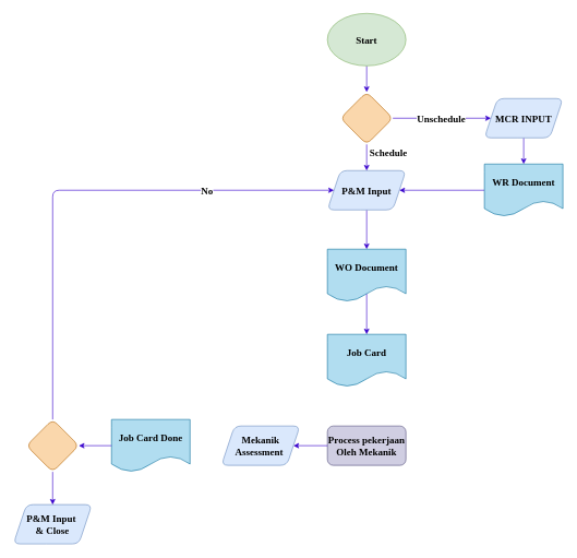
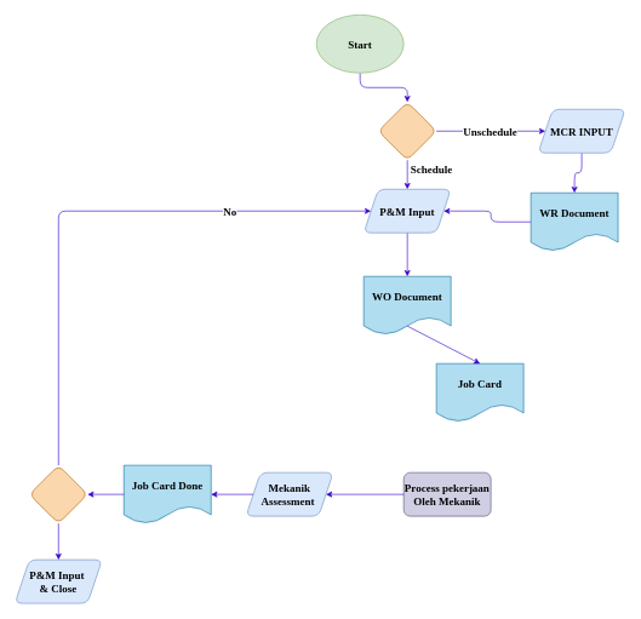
  <mxCell id="0" />
  <mxCell id="1" parent="0" />
  <mxCell id="2" style="edgeStyle=orthogonalEdgeStyle;rounded=1;hachureGap=4;orthogonalLoop=1;jettySize=auto;html=1;exitX=0.5;exitY=1;exitDx=0;exitDy=0;entryX=0.5;entryY=0;entryDx=0;entryDy=0;fontFamily=Architects Daughter;fontSource=https%3A%2F%2Ffonts.googleapis.com%2Fcss%3Ffamily%3DArchitects%2BDaughter;fillColor=#6a00ff;strokeColor=#3700CC;fontSize=15;" parent="1" source="3" target="7" edge="1"><mxGeometry relative="1" as="geometry" /></mxCell>
- <mxCell id="3" value="&lt;b style=&quot;font-size: 15px;&quot;&gt;Start&lt;/b&gt;" style="ellipse;whiteSpace=wrap;html=1;hachureGap=4;fontFamily=Architects Daughter;fontSource=https%3A%2F%2Ffonts.googleapis.com%2Fcss%3Ffamily%3DArchitects%2BDaughter;fillColor=#d5e8d4;strokeColor=#82b366;rounded=1;fontSize=15;" parent="1" vertex="1"><mxGeometry x="500" y="20" width="120" height="80" as="geometry" /></mxCell>
+ <mxCell id="3" value="&lt;b style=&quot;font-size: 15px;&quot;&gt;Start&lt;/b&gt;" style="ellipse;whiteSpace=wrap;html=1;hachureGap=4;fontFamily=Architects Daughter;fontSource=https%3A%2F%2Ffonts.googleapis.com%2Fcss%3Ffamily%3DArchitects%2BDaughter;fillColor=#d5e8d4;strokeColor=#82b366;rounded=1;fontSize=15;" parent="1" vertex="1"><mxGeometry x="435" y="20" width="120" height="80" as="geometry" /></mxCell>
  <mxCell id="4" style="edgeStyle=orthogonalEdgeStyle;rounded=1;hachureGap=4;orthogonalLoop=1;jettySize=auto;html=1;exitX=1;exitY=0.5;exitDx=0;exitDy=0;entryX=0;entryY=0.5;entryDx=0;entryDy=0;fontFamily=Architects Daughter;fontSource=https%3A%2F%2Ffonts.googleapis.com%2Fcss%3Ffamily%3DArchitects%2BDaughter;fillColor=#6a00ff;strokeColor=#3700CC;fontSize=15;" parent="1" source="7" target="10" edge="1"><mxGeometry relative="1" as="geometry" /></mxCell>
  <mxCell id="5" value="&lt;b style=&quot;font-size: 15px;&quot;&gt;Unschedule&lt;/b&gt;" style="edgeLabel;html=1;align=center;verticalAlign=middle;resizable=0;points=[];hachureGap=4;fontFamily=Architects Daughter;fontSource=https%3A%2F%2Ffonts.googleapis.com%2Fcss%3Ffamily%3DArchitects%2BDaughter;rounded=1;fontSize=15;" parent="4" vertex="1" connectable="0"><mxGeometry x="-0.347" y="-3" relative="1" as="geometry"><mxPoint x="24" y="-3" as="offset" /></mxGeometry></mxCell>
  <mxCell id="6" style="edgeStyle=orthogonalEdgeStyle;rounded=1;hachureGap=4;orthogonalLoop=1;jettySize=auto;html=1;exitX=0.5;exitY=1;exitDx=0;exitDy=0;entryX=0.5;entryY=0;entryDx=0;entryDy=0;fontFamily=Architects Daughter;fontSource=https%3A%2F%2Ffonts.googleapis.com%2Fcss%3Ffamily%3DArchitects%2BDaughter;fillColor=#6a00ff;strokeColor=#3700CC;fontSize=15;" parent="1" source="7" target="12" edge="1"><mxGeometry relative="1" as="geometry" /></mxCell>
  <mxCell id="7" value="" style="rhombus;whiteSpace=wrap;html=1;hachureGap=4;fontFamily=Architects Daughter;fontSource=https%3A%2F%2Ffonts.googleapis.com%2Fcss%3Ffamily%3DArchitects%2BDaughter;fillColor=#fad7ac;strokeColor=#b46504;rounded=1;fontSize=15;" parent="1" vertex="1"><mxGeometry x="520" y="140" width="80" height="80" as="geometry" /></mxCell>
- <mxCell id="8" value="&lt;b style=&quot;font-size: 15px;&quot;&gt;Process pekerjaan Oleh Mekanik&lt;/b&gt;" style="rounded=1;whiteSpace=wrap;html=1;hachureGap=4;fontFamily=Architects Daughter;fontSource=https%3A%2F%2Ffonts.googleapis.com%2Fcss%3Ffamily%3DArchitects%2BDaughter;fillColor=#d0cee2;strokeColor=#56517e;fontSize=15;" parent="1" vertex="1"><mxGeometry x="500" y="650" width="120" height="60" as="geometry" /></mxCell>
+ <mxCell id="8" value="&lt;b style=&quot;font-size: 15px;&quot;&gt;Process pekerjaan Oleh Mekanik&lt;/b&gt;" style="rounded=1;whiteSpace=wrap;html=1;hachureGap=4;fontFamily=Architects Daughter;fontSource=https%3A%2F%2Ffonts.googleapis.com%2Fcss%3Ffamily%3DArchitects%2BDaughter;fillColor=#d0cee2;strokeColor=#56517e;fontSize=15;" parent="1" vertex="1"><mxGeometry x="555" y="650" width="120" height="60" as="geometry" /></mxCell>
  <mxCell id="9" style="edgeStyle=orthogonalEdgeStyle;rounded=1;hachureGap=4;orthogonalLoop=1;jettySize=auto;html=1;exitX=0.5;exitY=1;exitDx=0;exitDy=0;entryX=0.5;entryY=0;entryDx=0;entryDy=0;fontFamily=Architects Daughter;fontSource=https%3A%2F%2Ffonts.googleapis.com%2Fcss%3Ffamily%3DArchitects%2BDaughter;fillColor=#6a00ff;strokeColor=#3700CC;fontSize=15;" parent="1" source="10" target="14" edge="1"><mxGeometry relative="1" as="geometry" /></mxCell>
  <mxCell id="10" value="&lt;b style=&quot;font-size: 15px;&quot;&gt;MCR INPUT&lt;/b&gt;" style="shape=parallelogram;perimeter=parallelogramPerimeter;whiteSpace=wrap;html=1;fixedSize=1;hachureGap=4;fontFamily=Architects Daughter;fontSource=https%3A%2F%2Ffonts.googleapis.com%2Fcss%3Ffamily%3DArchitects%2BDaughter;fillColor=#dae8fc;strokeColor=#6c8ebf;rounded=1;fontSize=15;" parent="1" vertex="1"><mxGeometry x="740" y="150" width="120" height="60" as="geometry" /></mxCell>
  <mxCell id="11" style="edgeStyle=orthogonalEdgeStyle;rounded=1;hachureGap=4;orthogonalLoop=1;jettySize=auto;html=1;exitX=0.5;exitY=1;exitDx=0;exitDy=0;entryX=0.5;entryY=0;entryDx=0;entryDy=0;fontFamily=Architects Daughter;fontSource=https%3A%2F%2Ffonts.googleapis.com%2Fcss%3Ffamily%3DArchitects%2BDaughter;fillColor=#6a00ff;strokeColor=#3700CC;fontSize=15;" parent="1" source="12" target="15" edge="1"><mxGeometry relative="1" as="geometry" /></mxCell>
  <mxCell id="12" value="&lt;b style=&quot;font-size: 15px;&quot;&gt;P&amp;amp;M Input&lt;/b&gt;" style="shape=parallelogram;perimeter=parallelogramPerimeter;whiteSpace=wrap;html=1;fixedSize=1;hachureGap=4;fontFamily=Architects Daughter;fontSource=https%3A%2F%2Ffonts.googleapis.com%2Fcss%3Ffamily%3DArchitects%2BDaughter;fillColor=#dae8fc;strokeColor=#6c8ebf;rounded=1;fontSize=15;" parent="1" vertex="1"><mxGeometry x="500" y="260" width="120" height="60" as="geometry" /></mxCell>
  <mxCell id="13" style="edgeStyle=orthogonalEdgeStyle;rounded=1;hachureGap=4;orthogonalLoop=1;jettySize=auto;html=1;exitX=0;exitY=0.5;exitDx=0;exitDy=0;entryX=1;entryY=0.5;entryDx=0;entryDy=0;fontFamily=Architects Daughter;fontSource=https%3A%2F%2Ffonts.googleapis.com%2Fcss%3Ffamily%3DArchitects%2BDaughter;fillColor=#6a00ff;strokeColor=#3700CC;fontSize=15;" parent="1" source="14" target="12" edge="1"><mxGeometry relative="1" as="geometry" /></mxCell>
- <mxCell id="14" value="&lt;b style=&quot;font-size: 15px;&quot;&gt;WR Document&lt;/b&gt;" style="shape=document;whiteSpace=wrap;html=1;boundedLbl=1;hachureGap=4;fontFamily=Architects Daughter;fontSource=https%3A%2F%2Ffonts.googleapis.com%2Fcss%3Ffamily%3DArchitects%2BDaughter;fillColor=#b1ddf0;strokeColor=#10739e;rounded=1;fontSize=15;" parent="1" vertex="1"><mxGeometry x="740" y="250" width="120" height="80" as="geometry" /></mxCell>
+ <mxCell id="14" value="&lt;b style=&quot;font-size: 15px;&quot;&gt;WR Document&lt;/b&gt;" style="shape=document;whiteSpace=wrap;html=1;boundedLbl=1;hachureGap=4;fontFamily=Architects Daughter;fontSource=https%3A%2F%2Ffonts.googleapis.com%2Fcss%3Ffamily%3DArchitects%2BDaughter;fillColor=#b1ddf0;strokeColor=#10739e;rounded=1;fontSize=15;" parent="1" vertex="1"><mxGeometry x="730" y="265" width="120" height="80" as="geometry" /></mxCell>
  <mxCell id="15" value="&lt;b style=&quot;font-size: 15px;&quot;&gt;WO Document&lt;/b&gt;" style="shape=document;whiteSpace=wrap;html=1;boundedLbl=1;hachureGap=4;fontFamily=Architects Daughter;fontSource=https%3A%2F%2Ffonts.googleapis.com%2Fcss%3Ffamily%3DArchitects%2BDaughter;fillColor=#b1ddf0;strokeColor=#10739e;rounded=1;fontSize=15;" parent="1" vertex="1"><mxGeometry x="500" y="380" width="120" height="80" as="geometry" /></mxCell>
- <mxCell id="16" value="&lt;b style=&quot;font-size: 15px;&quot;&gt;Job Card&lt;/b&gt;" style="shape=document;whiteSpace=wrap;html=1;boundedLbl=1;hachureGap=4;fontFamily=Architects Daughter;fontSource=https%3A%2F%2Ffonts.googleapis.com%2Fcss%3Ffamily%3DArchitects%2BDaughter;fillColor=#b1ddf0;strokeColor=#10739e;rounded=1;fontSize=15;" parent="1" vertex="1"><mxGeometry x="500" y="510" width="120" height="80" as="geometry" /></mxCell>
+ <mxCell id="16" value="&lt;b style=&quot;font-size: 15px;&quot;&gt;Job Card&lt;/b&gt;" style="shape=document;whiteSpace=wrap;html=1;boundedLbl=1;hachureGap=4;fontFamily=Architects Daughter;fontSource=https%3A%2F%2Ffonts.googleapis.com%2Fcss%3Ffamily%3DArchitects%2BDaughter;fillColor=#b1ddf0;strokeColor=#10739e;rounded=1;fontSize=15;" parent="1" vertex="1"><mxGeometry x="600" y="500" width="120" height="80" as="geometry" /></mxCell>
  <mxCell id="17" style="edgeStyle=orthogonalEdgeStyle;rounded=1;hachureGap=4;orthogonalLoop=1;jettySize=auto;html=1;entryX=0;entryY=0.5;entryDx=0;entryDy=0;fontFamily=Architects Daughter;fontSource=https%3A%2F%2Ffonts.googleapis.com%2Fcss%3Ffamily%3DArchitects%2BDaughter;fillColor=#6a00ff;strokeColor=#3700CC;fontStyle=1;exitX=0.5;exitY=0;exitDx=0;exitDy=0;fontSize=15;" parent="1" source="19" target="12" edge="1"><mxGeometry relative="1" as="geometry"><Array as="points"><mxPoint x="80" y="290" /></Array><mxPoint x="80" y="630" as="sourcePoint" /><mxPoint x="180" y="280" as="targetPoint" /></mxGeometry></mxCell>
  <mxCell id="18" value="No" style="edgeLabel;html=1;align=center;verticalAlign=middle;resizable=0;points=[];hachureGap=4;fontFamily=Architects Daughter;fontSource=https%3A%2F%2Ffonts.googleapis.com%2Fcss%3Ffamily%3DArchitects%2BDaughter;fontStyle=1;rounded=1;fontSize=15;" parent="17" vertex="1" connectable="0"><mxGeometry x="0.722" relative="1" as="geometry"><mxPoint x="-87" as="offset" /></mxGeometry></mxCell>
  <mxCell id="19" value="" style="rhombus;whiteSpace=wrap;html=1;hachureGap=4;fontFamily=Architects Daughter;fontSource=https%3A%2F%2Ffonts.googleapis.com%2Fcss%3Ffamily%3DArchitects%2BDaughter;fillColor=#fad7ac;strokeColor=#b46504;rounded=1;fontSize=15;" parent="1" vertex="1"><mxGeometry x="40" y="640" width="80" height="80" as="geometry" /></mxCell>
  <mxCell id="20" value="" style="endArrow=classic;html=1;rounded=1;hachureGap=4;fontFamily=Architects Daughter;fontSource=https%3A%2F%2Ffonts.googleapis.com%2Fcss%3Ffamily%3DArchitects%2BDaughter;exitX=0.5;exitY=0.854;exitDx=0;exitDy=0;exitPerimeter=0;entryX=0.5;entryY=0;entryDx=0;entryDy=0;fillColor=#6a00ff;strokeColor=#3700CC;fontSize=15;" parent="1" source="15" target="16" edge="1"><mxGeometry width="50" height="50" relative="1" as="geometry"><mxPoint x="590" y="590" as="sourcePoint" /><mxPoint x="640" y="540" as="targetPoint" /></mxGeometry></mxCell>
  <mxCell id="21" value="&lt;b style=&quot;font-size: 15px;&quot;&gt;Schedule&lt;/b&gt;" style="text;html=1;align=center;verticalAlign=middle;resizable=0;points=[];autosize=1;strokeColor=none;fillColor=none;fontFamily=Architects Daughter;fontSource=https%3A%2F%2Ffonts.googleapis.com%2Fcss%3Ffamily%3DArchitects%2BDaughter;rounded=1;fontSize=15;" parent="1" vertex="1"><mxGeometry x="553" y="218" width="80" height="30" as="geometry" /></mxCell>
  <mxCell id="22" value="&lt;b style=&quot;font-size: 15px;&quot;&gt;Job Card Done&lt;/b&gt;" style="shape=document;whiteSpace=wrap;html=1;boundedLbl=1;hachureGap=4;fontFamily=Architects Daughter;fontSource=https%3A%2F%2Ffonts.googleapis.com%2Fcss%3Ffamily%3DArchitects%2BDaughter;fillColor=#b1ddf0;strokeColor=#10739e;rounded=1;fontSize=15;" vertex="1" parent="1"><mxGeometry x="170" y="640" width="120" height="80" as="geometry" /></mxCell>
  <mxCell id="23" style="edgeStyle=orthogonalEdgeStyle;rounded=1;hachureGap=4;orthogonalLoop=1;jettySize=auto;html=1;exitX=0;exitY=0.5;exitDx=0;exitDy=0;fontFamily=Architects Daughter;fontSource=https%3A%2F%2Ffonts.googleapis.com%2Fcss%3Ffamily%3DArchitects%2BDaughter;fillColor=#6a00ff;strokeColor=#3700CC;entryX=1;entryY=0.5;entryDx=0;entryDy=0;fontSize=15;" edge="1" parent="1" source="8" target="24"><mxGeometry relative="1" as="geometry"><mxPoint x="510" y="750" as="sourcePoint" /><mxPoint x="460" y="680" as="targetPoint" /></mxGeometry></mxCell>
  <mxCell id="24" value="&lt;b style=&quot;font-size: 15px;&quot;&gt;Mekanik Assessment&amp;nbsp;&lt;/b&gt;" style="shape=parallelogram;perimeter=parallelogramPerimeter;whiteSpace=wrap;html=1;fixedSize=1;hachureGap=4;fontFamily=Architects Daughter;fontSource=https%3A%2F%2Ffonts.googleapis.com%2Fcss%3Ffamily%3DArchitects%2BDaughter;fillColor=#dae8fc;strokeColor=#6c8ebf;rounded=1;fontSize=15;" vertex="1" parent="1"><mxGeometry x="338" y="650" width="120" height="60" as="geometry" /></mxCell>
  <mxCell id="25" value="&lt;b style=&quot;font-size: 15px;&quot;&gt;P&amp;amp;M Input&amp;nbsp;&lt;/b&gt;&lt;div style=&quot;font-size: 15px;&quot;&gt;&lt;b style=&quot;font-size: 15px;&quot;&gt;&amp;amp; Close&lt;/b&gt;&lt;/div&gt;" style="shape=parallelogram;perimeter=parallelogramPerimeter;whiteSpace=wrap;html=1;fixedSize=1;hachureGap=4;fontFamily=Architects Daughter;fontSource=https%3A%2F%2Ffonts.googleapis.com%2Fcss%3Ffamily%3DArchitects%2BDaughter;fillColor=#dae8fc;strokeColor=#6c8ebf;align=center;rounded=1;fontSize=15;" vertex="1" parent="1"><mxGeometry x="20" y="770" width="120" height="60" as="geometry" /></mxCell>
+ <mxCell id="26" style="edgeStyle=orthogonalEdgeStyle;rounded=1;hachureGap=4;orthogonalLoop=1;jettySize=auto;html=1;exitX=0;exitY=0.5;exitDx=0;exitDy=0;fontFamily=Architects Daughter;fontSource=https%3A%2F%2Ffonts.googleapis.com%2Fcss%3Ffamily%3DArchitects%2BDaughter;fillColor=#6a00ff;strokeColor=#3700CC;entryX=1;entryY=0.5;entryDx=0;entryDy=0;fontSize=15;" edge="1" parent="1" source="24" target="22"><mxGeometry relative="1" as="geometry"><mxPoint x="510" y="690" as="sourcePoint" /><mxPoint x="450" y="690" as="targetPoint" /></mxGeometry></mxCell>
  <mxCell id="27" style="edgeStyle=orthogonalEdgeStyle;rounded=1;hachureGap=4;orthogonalLoop=1;jettySize=auto;html=1;exitX=0;exitY=0.5;exitDx=0;exitDy=0;fontFamily=Architects Daughter;fontSource=https%3A%2F%2Ffonts.googleapis.com%2Fcss%3Ffamily%3DArchitects%2BDaughter;fillColor=#6a00ff;strokeColor=#3700CC;entryX=1;entryY=0.5;entryDx=0;entryDy=0;fontSize=15;" edge="1" parent="1" source="22" target="19"><mxGeometry relative="1" as="geometry"><mxPoint x="520" y="700" as="sourcePoint" /><mxPoint x="460" y="700" as="targetPoint" /></mxGeometry></mxCell>
  <mxCell id="28" value="" style="endArrow=classic;html=1;rounded=1;hachureGap=4;fontFamily=Architects Daughter;fontSource=https%3A%2F%2Ffonts.googleapis.com%2Fcss%3Ffamily%3DArchitects%2BDaughter;exitX=0.5;exitY=1;exitDx=0;exitDy=0;entryX=0.5;entryY=0;entryDx=0;entryDy=0;fillColor=#6a00ff;strokeColor=#3700CC;fontSize=15;" edge="1" parent="1" source="19" target="25"><mxGeometry width="50" height="50" relative="1" as="geometry"><mxPoint x="566" y="589" as="sourcePoint" /><mxPoint x="570" y="660" as="targetPoint" /></mxGeometry></mxCell>
